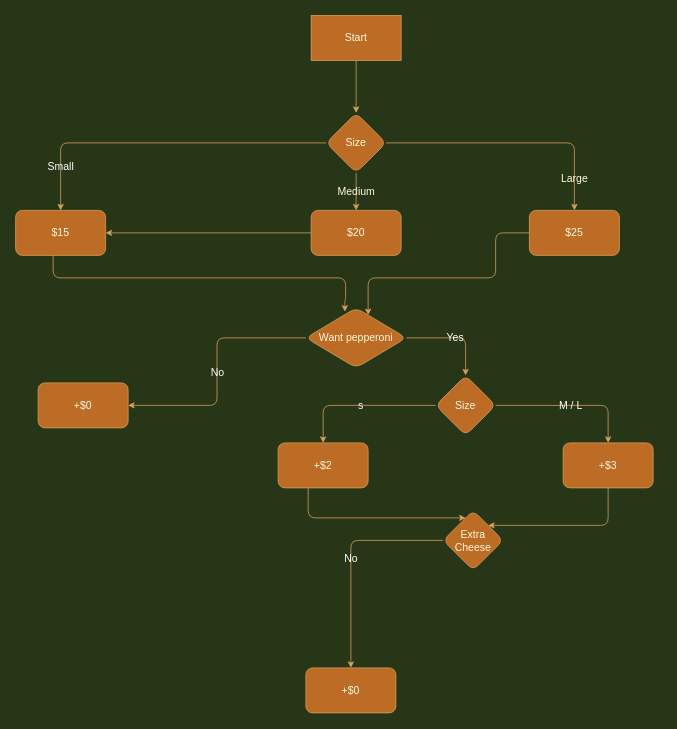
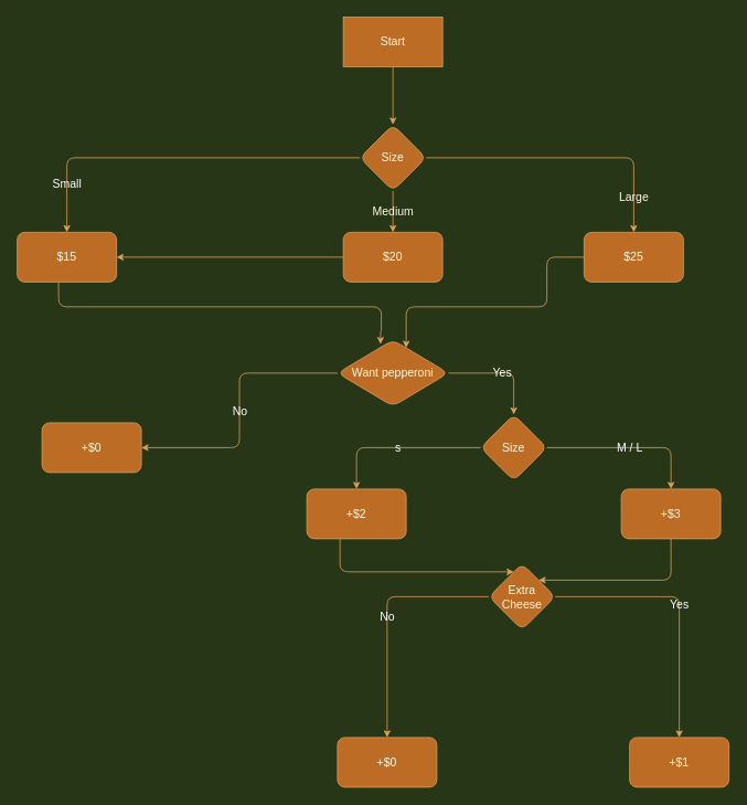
  <mxCell id="0" />
  <mxCell id="1" parent="0" />
  <mxCell id="2" value="" style="edgeStyle=orthogonalEdgeStyle;curved=0;rounded=1;sketch=0;orthogonalLoop=1;jettySize=auto;html=1;fontSize=14;fontColor=#FEFAE0;strokeColor=#DDA15E;fillColor=#BC6C25;" edge="1" parent="1" source="3" target="7"><mxGeometry relative="1" as="geometry" /></mxCell>
  <mxCell id="3" value="Start" style="whiteSpace=wrap;html=1;sketch=0;fontColor=#FEFAE0;strokeColor=#DDA15E;fillColor=#BC6C25;fontSize=14;rounded=0;" vertex="1" parent="1"><mxGeometry x="414" y="20" width="120" height="60" as="geometry" /></mxCell>
  <mxCell id="4" value="Small" style="edgeStyle=orthogonalEdgeStyle;curved=0;rounded=1;sketch=0;orthogonalLoop=1;jettySize=auto;html=1;fontSize=14;fontColor=#FFFFFF;strokeColor=#DDA15E;fillColor=#BC6C25;labelBackgroundColor=none;" edge="1" parent="1" source="7" target="9"><mxGeometry x="0.737" relative="1" as="geometry"><mxPoint as="offset" /></mxGeometry></mxCell>
  <mxCell id="5" value="Medium" style="edgeStyle=orthogonalEdgeStyle;curved=0;rounded=1;sketch=0;orthogonalLoop=1;jettySize=auto;html=1;fontSize=14;fontColor=#FEFAE0;strokeColor=#DDA15E;fillColor=#BC6C25;labelBackgroundColor=none;" edge="1" parent="1" source="7" target="11"><mxGeometry relative="1" as="geometry" /></mxCell>
  <mxCell id="6" value="Large" style="edgeStyle=orthogonalEdgeStyle;curved=0;rounded=1;sketch=0;orthogonalLoop=1;jettySize=auto;html=1;fontSize=14;fontColor=#FEFAE0;strokeColor=#DDA15E;fillColor=#BC6C25;labelBackgroundColor=none;" edge="1" parent="1" source="7" target="13"><mxGeometry x="0.747" relative="1" as="geometry"><mxPoint as="offset" /></mxGeometry></mxCell>
  <mxCell id="7" value="Size" style="rhombus;whiteSpace=wrap;html=1;fontSize=14;fillColor=#BC6C25;strokeColor=#DDA15E;fontColor=#FEFAE0;rounded=1;sketch=0;" vertex="1" parent="1"><mxGeometry x="434" y="150" width="80" height="80" as="geometry" /></mxCell>
  <mxCell id="8" value="" style="edgeStyle=orthogonalEdgeStyle;curved=0;rounded=1;sketch=0;orthogonalLoop=1;jettySize=auto;html=1;labelBackgroundColor=none;fontSize=14;fontColor=#FFFFFF;strokeColor=#DDA15E;fillColor=#BC6C25;entryX=0.388;entryY=0.063;entryDx=0;entryDy=0;entryPerimeter=0;" edge="1" parent="1" source="9" target="22"><mxGeometry relative="1" as="geometry"><mxPoint x="460" y="400" as="targetPoint" /><Array as="points"><mxPoint x="70" y="370" /><mxPoint x="460" y="370" /><mxPoint x="460" y="400" /><mxPoint x="459" y="400" /></Array></mxGeometry></mxCell>
  <mxCell id="9" value="$15" style="whiteSpace=wrap;html=1;fontSize=14;fillColor=#BC6C25;strokeColor=#DDA15E;fontColor=#FEFAE0;rounded=1;sketch=0;" vertex="1" parent="1"><mxGeometry x="20" y="280" width="120" height="60" as="geometry" /></mxCell>
  <mxCell id="10" value="" style="edgeStyle=orthogonalEdgeStyle;curved=0;rounded=1;sketch=0;orthogonalLoop=1;jettySize=auto;html=1;labelBackgroundColor=none;fontSize=14;fontColor=#FFFFFF;strokeColor=#DDA15E;fillColor=#BC6C25;" edge="1" parent="1" source="11" target="9"><mxGeometry relative="1" as="geometry" /></mxCell>
  <mxCell id="11" value="$20" style="whiteSpace=wrap;html=1;fontSize=14;fillColor=#BC6C25;strokeColor=#DDA15E;fontColor=#FEFAE0;rounded=1;sketch=0;" vertex="1" parent="1"><mxGeometry x="414" y="280" width="120" height="60" as="geometry" /></mxCell>
  <mxCell id="12" value="" style="edgeStyle=orthogonalEdgeStyle;curved=0;rounded=1;sketch=0;orthogonalLoop=1;jettySize=auto;html=1;labelBackgroundColor=none;fontSize=14;fontColor=#FFFFFF;strokeColor=#DDA15E;fillColor=#BC6C25;" edge="1" parent="1" source="13" target="22"><mxGeometry relative="1" as="geometry"><mxPoint x="490" y="390" as="targetPoint" /><Array as="points"><mxPoint x="660" y="310" /><mxPoint x="660" y="370" /><mxPoint x="490" y="370" /></Array></mxGeometry></mxCell>
  <mxCell id="13" value="$25" style="whiteSpace=wrap;html=1;fontSize=14;fillColor=#BC6C25;strokeColor=#DDA15E;fontColor=#FEFAE0;rounded=1;sketch=0;" vertex="1" parent="1"><mxGeometry x="705" y="280" width="120" height="60" as="geometry" /></mxCell>
  <mxCell id="14" value="+$0" style="whiteSpace=wrap;html=1;fontSize=14;fillColor=#BC6C25;strokeColor=#DDA15E;fontColor=#FEFAE0;rounded=1;sketch=0;" vertex="1" parent="1"><mxGeometry x="50" y="510" width="120" height="60" as="geometry" /></mxCell>
+ <mxCell id="15" value="Yes" style="edgeStyle=orthogonalEdgeStyle;curved=0;rounded=1;sketch=0;orthogonalLoop=1;jettySize=auto;html=1;labelBackgroundColor=none;fontSize=14;fontColor=#FFFFFF;strokeColor=#DDA15E;fillColor=#BC6C25;" edge="1" parent="1" source="17" target="18"><mxGeometry relative="1" as="geometry" /></mxCell>
  <mxCell id="16" value="No" style="edgeStyle=orthogonalEdgeStyle;curved=0;rounded=1;sketch=0;orthogonalLoop=1;jettySize=auto;html=1;labelBackgroundColor=none;fontSize=14;fontColor=#FFFFFF;strokeColor=#DDA15E;fillColor=#BC6C25;" edge="1" parent="1" source="17" target="19"><mxGeometry relative="1" as="geometry" /></mxCell>
  <mxCell id="17" value="Extra Cheese" style="rhombus;whiteSpace=wrap;html=1;fontSize=14;fillColor=#BC6C25;strokeColor=#DDA15E;fontColor=#FEFAE0;rounded=1;sketch=0;" vertex="1" parent="1"><mxGeometry x="590" y="680" width="80" height="80" as="geometry" /></mxCell>
+ <mxCell id="18" value="+$1" style="whiteSpace=wrap;html=1;fontSize=14;fillColor=#BC6C25;strokeColor=#DDA15E;fontColor=#FEFAE0;rounded=1;sketch=0;" vertex="1" parent="1"><mxGeometry x="760" y="890" width="120" height="60" as="geometry" /></mxCell>
  <mxCell id="19" value="+$0" style="whiteSpace=wrap;html=1;fontSize=14;fillColor=#BC6C25;strokeColor=#DDA15E;fontColor=#FEFAE0;rounded=1;sketch=0;" vertex="1" parent="1"><mxGeometry x="407" y="890" width="120" height="60" as="geometry" /></mxCell>
  <mxCell id="20" value="No" style="edgeStyle=orthogonalEdgeStyle;curved=0;rounded=1;sketch=0;orthogonalLoop=1;jettySize=auto;html=1;labelBackgroundColor=none;fontSize=14;fontColor=#FFFFFF;strokeColor=#DDA15E;fillColor=#BC6C25;entryX=1;entryY=0.5;entryDx=0;entryDy=0;" edge="1" parent="1" source="22" target="14"><mxGeometry relative="1" as="geometry"><mxPoint x="320" y="450" as="targetPoint" /></mxGeometry></mxCell>
  <mxCell id="21" value="Yes" style="edgeStyle=orthogonalEdgeStyle;curved=0;rounded=1;sketch=0;orthogonalLoop=1;jettySize=auto;html=1;labelBackgroundColor=none;fontSize=14;fontColor=#FFFFFF;strokeColor=#DDA15E;fillColor=#BC6C25;" edge="1" parent="1" source="22" target="25"><mxGeometry relative="1" as="geometry" /></mxCell>
  <mxCell id="22" value="Want pepperoni" style="rhombus;whiteSpace=wrap;html=1;fontSize=14;fillColor=#BC6C25;strokeColor=#DDA15E;fontColor=#FEFAE0;rounded=1;sketch=0;" vertex="1" parent="1"><mxGeometry x="407" y="410" width="134" height="80" as="geometry" /></mxCell>
  <mxCell id="23" value="s" style="edgeStyle=orthogonalEdgeStyle;curved=0;rounded=1;sketch=0;orthogonalLoop=1;jettySize=auto;html=1;labelBackgroundColor=none;fontSize=14;fontColor=#FFFFFF;strokeColor=#DDA15E;fillColor=#BC6C25;" edge="1" parent="1" source="25" target="27"><mxGeometry relative="1" as="geometry" /></mxCell>
  <mxCell id="24" value="M / L" style="edgeStyle=orthogonalEdgeStyle;curved=0;rounded=1;sketch=0;orthogonalLoop=1;jettySize=auto;html=1;labelBackgroundColor=none;fontSize=14;fontColor=#FFFFFF;strokeColor=#DDA15E;fillColor=#BC6C25;" edge="1" parent="1" source="25" target="29"><mxGeometry relative="1" as="geometry" /></mxCell>
  <mxCell id="25" value="Size" style="rhombus;whiteSpace=wrap;html=1;fontSize=14;fillColor=#BC6C25;strokeColor=#DDA15E;fontColor=#FEFAE0;rounded=1;sketch=0;" vertex="1" parent="1"><mxGeometry x="580" y="500" width="80" height="80" as="geometry" /></mxCell>
  <mxCell id="26" value="" style="edgeStyle=orthogonalEdgeStyle;curved=0;rounded=1;sketch=0;orthogonalLoop=1;jettySize=auto;html=1;labelBackgroundColor=none;fontSize=14;fontColor=#FFFFFF;strokeColor=#DDA15E;fillColor=#BC6C25;" edge="1" parent="1" source="27" target="17"><mxGeometry relative="1" as="geometry"><mxPoint x="570" y="730" as="targetPoint" /><Array as="points"><mxPoint x="410" y="690" /></Array></mxGeometry></mxCell>
  <mxCell id="27" value="+$2" style="whiteSpace=wrap;html=1;fontSize=14;fillColor=#BC6C25;strokeColor=#DDA15E;fontColor=#FEFAE0;rounded=1;sketch=0;" vertex="1" parent="1"><mxGeometry x="370" y="590" width="120" height="60" as="geometry" /></mxCell>
  <mxCell id="28" value="" style="edgeStyle=orthogonalEdgeStyle;curved=0;rounded=1;sketch=0;orthogonalLoop=1;jettySize=auto;html=1;labelBackgroundColor=none;fontSize=14;fontColor=#FFFFFF;strokeColor=#DDA15E;fillColor=#BC6C25;entryX=1;entryY=0;entryDx=0;entryDy=0;" edge="1" parent="1" source="29" target="17"><mxGeometry relative="1" as="geometry"><mxPoint x="810" y="730" as="targetPoint" /><Array as="points"><mxPoint x="810" y="700" /></Array></mxGeometry></mxCell>
  <mxCell id="29" value="+$3" style="whiteSpace=wrap;html=1;fontSize=14;fillColor=#BC6C25;strokeColor=#DDA15E;fontColor=#FEFAE0;rounded=1;sketch=0;" vertex="1" parent="1"><mxGeometry x="750" y="590" width="120" height="60" as="geometry" /></mxCell>
